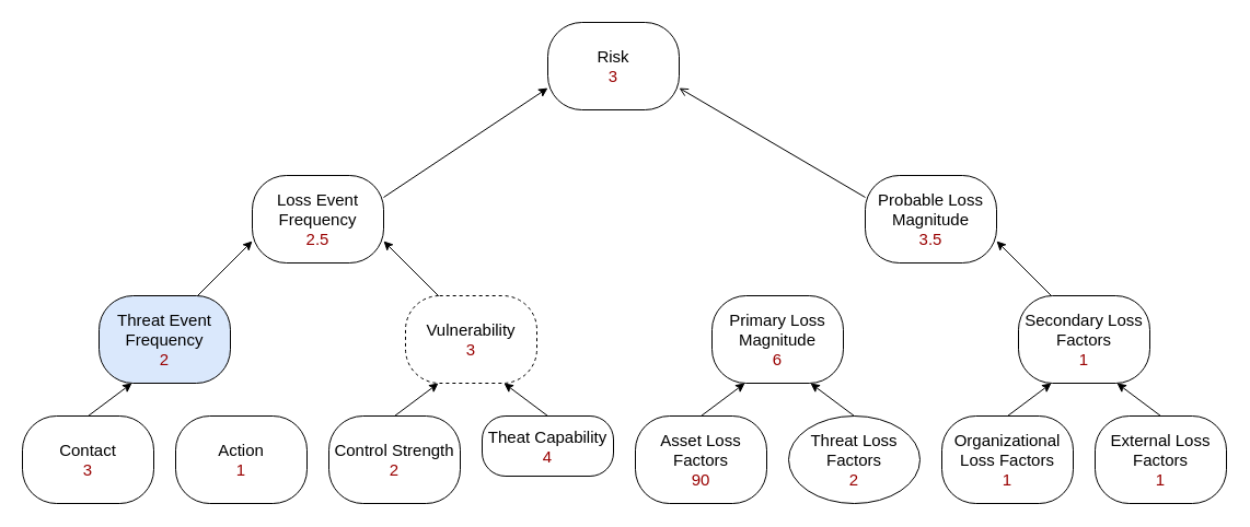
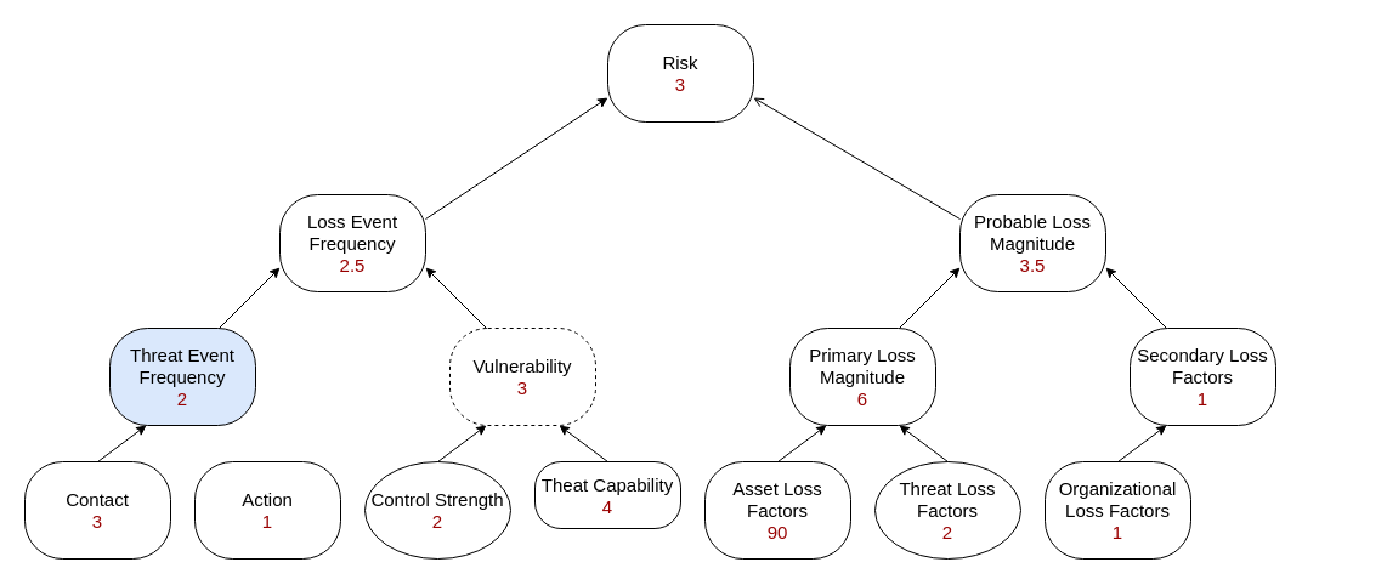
  <mxCell id="0" />
  <mxCell id="1" parent="0" />
  <mxCell id="2" value="&lt;font style=&quot;font-size: 15px&quot;&gt;Risk&lt;br&gt;&lt;font color=&quot;#990000&quot;&gt;3&lt;/font&gt;&lt;br&gt;&lt;/font&gt;" style="rounded=1;whiteSpace=wrap;html=1;arcSize=39;" parent="1" vertex="1"><mxGeometry x="500" y="20" width="120" height="80" as="geometry" /></mxCell>
  <mxCell id="3" value="&lt;font style=&quot;font-size: 15px&quot;&gt;Loss Event Frequency&lt;br&gt;&lt;font color=&quot;#990000&quot;&gt;2.5&lt;/font&gt;&lt;br&gt;&lt;/font&gt;" style="rounded=1;whiteSpace=wrap;html=1;arcSize=39;" parent="1" vertex="1"><mxGeometry x="230" y="160" width="120" height="80" as="geometry" /></mxCell>
  <mxCell id="4" value="&lt;font style=&quot;font-size: 15px&quot;&gt;Threat Event Frequency&lt;br&gt;&lt;font color=&quot;#990000&quot;&gt;2&lt;/font&gt;&lt;br&gt;&lt;/font&gt;" style="rounded=1;whiteSpace=wrap;html=1;arcSize=39;fillColor=#dae8fc;" parent="1" vertex="1"><mxGeometry x="90" y="270" width="120" height="80" as="geometry" /></mxCell>
  <mxCell id="5" value="&lt;font style=&quot;font-size: 15px&quot;&gt;Action&lt;br&gt;&lt;font color=&quot;#990000&quot;&gt;1&lt;/font&gt;&lt;br&gt;&lt;/font&gt;" style="rounded=1;whiteSpace=wrap;html=1;arcSize=39;" parent="1" vertex="1"><mxGeometry x="160" y="380" width="120" height="80" as="geometry" /></mxCell>
  <mxCell id="6" value="&lt;font style=&quot;font-size: 15px&quot;&gt;Contact&lt;br&gt;&lt;font color=&quot;#990000&quot;&gt;3&lt;/font&gt;&lt;br&gt;&lt;/font&gt;" style="rounded=1;whiteSpace=wrap;html=1;arcSize=39;" parent="1" vertex="1"><mxGeometry x="20" y="380" width="120" height="80" as="geometry" /></mxCell>
  <mxCell id="7" value="&lt;font style=&quot;font-size: 15px&quot;&gt;Vulnerability&lt;br&gt;&lt;font color=&quot;#990000&quot;&gt;3&lt;/font&gt;&lt;br&gt;&lt;/font&gt;" style="rounded=1;whiteSpace=wrap;html=1;arcSize=39;dashed=1;" parent="1" vertex="1"><mxGeometry x="370" y="270" width="120" height="80" as="geometry" /></mxCell>
  <mxCell id="8" value="&lt;font style=&quot;font-size: 15px&quot;&gt;Theat Capability&lt;br&gt;&lt;font color=&quot;#990000&quot;&gt;4&lt;/font&gt;&lt;br&gt;&lt;/font&gt;" style="rounded=1;whiteSpace=wrap;html=1;arcSize=39;" parent="1" vertex="1"><mxGeometry x="440" y="380" width="120" height="55" as="geometry" /></mxCell>
- <mxCell id="9" value="&lt;font style=&quot;font-size: 15px&quot;&gt;Control Strength&lt;br&gt;&lt;font color=&quot;#990000&quot;&gt;2&lt;/font&gt;&lt;br&gt;&lt;/font&gt;" style="rounded=1;whiteSpace=wrap;html=1;arcSize=39;" parent="1" vertex="1"><mxGeometry x="300" y="380" width="120" height="80" as="geometry" /></mxCell>
+ <mxCell id="9" value="&lt;font style=&quot;font-size: 15px&quot;&gt;Control Strength&lt;br&gt;&lt;font color=&quot;#990000&quot;&gt;2&lt;/font&gt;&lt;br&gt;&lt;/font&gt;" style="ellipse;whiteSpace=wrap;html=1;arcSize=39;" parent="1" vertex="1"><mxGeometry x="300" y="380" width="120" height="80" as="geometry" /></mxCell>
  <mxCell id="10" value="" style="endArrow=classic;html=1;fontColor=#FF3333;entryX=0.25;entryY=1;entryDx=0;entryDy=0;exitX=0.5;exitY=0;exitDx=0;exitDy=0;" parent="1" source="6" target="4" edge="1"><mxGeometry width="50" height="50" relative="1" as="geometry"><mxPoint x="20" y="530" as="sourcePoint" /><mxPoint x="70" y="480" as="targetPoint" /></mxGeometry></mxCell>
  <mxCell id="11" value="" style="endArrow=classic;html=1;fontColor=#FF3333;entryX=0.75;entryY=1;entryDx=0;entryDy=0;exitX=0.5;exitY=0;exitDx=0;exitDy=0;" parent="1" source="8" target="7" edge="1"><mxGeometry width="50" height="50" relative="1" as="geometry"><mxPoint x="230" y="390" as="sourcePoint" /><mxPoint x="190" y="360" as="targetPoint" /></mxGeometry></mxCell>
  <mxCell id="12" value="" style="endArrow=classic;html=1;fontColor=#FF3333;entryX=0.25;entryY=1;entryDx=0;entryDy=0;exitX=0.5;exitY=0;exitDx=0;exitDy=0;" parent="1" source="9" target="7" edge="1"><mxGeometry width="50" height="50" relative="1" as="geometry"><mxPoint x="240" y="400" as="sourcePoint" /><mxPoint x="200" y="370" as="targetPoint" /></mxGeometry></mxCell>
  <mxCell id="13" value="" style="endArrow=classic;html=1;fontColor=#FF3333;entryX=0;entryY=0.75;entryDx=0;entryDy=0;exitX=0.75;exitY=0;exitDx=0;exitDy=0;" parent="1" source="4" target="3" edge="1"><mxGeometry width="50" height="50" relative="1" as="geometry"><mxPoint x="180" y="280" as="sourcePoint" /><mxPoint x="210" y="380" as="targetPoint" /></mxGeometry></mxCell>
  <mxCell id="14" value="" style="endArrow=classic;html=1;fontColor=#FF3333;entryX=1;entryY=0.75;entryDx=0;entryDy=0;exitX=0.25;exitY=0;exitDx=0;exitDy=0;" parent="1" source="7" target="3" edge="1"><mxGeometry width="50" height="50" relative="1" as="geometry"><mxPoint x="260" y="420" as="sourcePoint" /><mxPoint x="220" y="390" as="targetPoint" /></mxGeometry></mxCell>
  <mxCell id="15" value="" style="endArrow=classic;html=1;fontColor=#FF3333;entryX=0;entryY=0.75;entryDx=0;entryDy=0;exitX=1;exitY=0.25;exitDx=0;exitDy=0;" parent="1" source="3" target="2" edge="1"><mxGeometry width="50" height="50" relative="1" as="geometry"><mxPoint x="410" y="280" as="sourcePoint" /><mxPoint x="360" y="230" as="targetPoint" /></mxGeometry></mxCell>
  <mxCell id="16" value="&lt;font style=&quot;font-size: 15px&quot;&gt;Probable Loss Magnitude&lt;br&gt;&lt;font color=&quot;#990000&quot;&gt;3.5&lt;/font&gt;&lt;br&gt;&lt;/font&gt;" style="rounded=1;whiteSpace=wrap;html=1;arcSize=39;" parent="1" vertex="1"><mxGeometry x="790" y="160" width="120" height="80" as="geometry" /></mxCell>
  <mxCell id="17" value="&lt;span style=&quot;font-size: 15px&quot;&gt;Primary Loss Magnitude&lt;br&gt;&lt;/span&gt;&lt;span style=&quot;color: rgb(153 , 0 , 0) ; font-size: 15px&quot;&gt;6&lt;/span&gt;&lt;span style=&quot;font-size: 15px&quot;&gt;&lt;br&gt;&lt;/span&gt;" style="rounded=1;whiteSpace=wrap;html=1;arcSize=39;" parent="1" vertex="1"><mxGeometry x="650" y="270" width="120" height="80" as="geometry" /></mxCell>
  <mxCell id="18" value="&lt;font style=&quot;font-size: 15px&quot;&gt;Threat Loss Factors&lt;br&gt;&lt;font color=&quot;#990000&quot;&gt;2&lt;/font&gt;&lt;br&gt;&lt;/font&gt;" style="ellipse;whiteSpace=wrap;html=1;arcSize=39;" parent="1" vertex="1"><mxGeometry x="720" y="380" width="120" height="80" as="geometry" /></mxCell>
  <mxCell id="19" value="&lt;font style=&quot;font-size: 15px&quot;&gt;Asset Loss Factors&lt;br&gt;&lt;font color=&quot;#990000&quot;&gt;90&lt;/font&gt;&lt;br&gt;&lt;/font&gt;" style="rounded=1;whiteSpace=wrap;html=1;arcSize=39;" parent="1" vertex="1"><mxGeometry x="580" y="380" width="120" height="80" as="geometry" /></mxCell>
  <mxCell id="20" value="&lt;font style=&quot;font-size: 15px&quot;&gt;Secondary Loss Factors&lt;br&gt;&lt;font color=&quot;#990000&quot;&gt;1&lt;/font&gt;&lt;br&gt;&lt;/font&gt;" style="rounded=1;whiteSpace=wrap;html=1;arcSize=39;" parent="1" vertex="1"><mxGeometry x="930" y="270" width="120" height="80" as="geometry" /></mxCell>
- <mxCell id="21" value="&lt;font style=&quot;font-size: 15px&quot;&gt;External Loss Factors&lt;br&gt;&lt;font color=&quot;#990000&quot;&gt;1&lt;/font&gt;&lt;br&gt;&lt;/font&gt;" style="rounded=1;whiteSpace=wrap;html=1;arcSize=39;" parent="1" vertex="1"><mxGeometry x="1000" y="380" width="120" height="80" as="geometry" /></mxCell>
  <mxCell id="22" value="&lt;font style=&quot;font-size: 15px&quot;&gt;Organizational Loss Factors&lt;br&gt;&lt;font color=&quot;#990000&quot;&gt;1&lt;/font&gt;&lt;br&gt;&lt;/font&gt;" style="rounded=1;whiteSpace=wrap;html=1;arcSize=39;" parent="1" vertex="1"><mxGeometry x="860" y="380" width="120" height="80" as="geometry" /></mxCell>
  <mxCell id="23" value="" style="endArrow=classic;html=1;fontColor=#FF3333;entryX=0.25;entryY=1;entryDx=0;entryDy=0;exitX=0.5;exitY=0;exitDx=0;exitDy=0;" parent="1" source="19" target="17" edge="1"><mxGeometry width="50" height="50" relative="1" as="geometry"><mxPoint x="580" y="530" as="sourcePoint" /><mxPoint x="630" y="480" as="targetPoint" /></mxGeometry></mxCell>
  <mxCell id="24" value="" style="endArrow=classic;html=1;fontColor=#FF3333;entryX=0.75;entryY=1;entryDx=0;entryDy=0;exitX=0.5;exitY=0;exitDx=0;exitDy=0;" parent="1" source="18" target="17" edge="1"><mxGeometry width="50" height="50" relative="1" as="geometry"><mxPoint x="650" y="390" as="sourcePoint" /><mxPoint x="690" y="360" as="targetPoint" /></mxGeometry></mxCell>
- <mxCell id="25" value="" style="endArrow=classic;html=1;fontColor=#FF3333;entryX=0.75;entryY=1;entryDx=0;entryDy=0;exitX=0.5;exitY=0;exitDx=0;exitDy=0;" parent="1" source="21" target="20" edge="1"><mxGeometry width="50" height="50" relative="1" as="geometry"><mxPoint x="790" y="390" as="sourcePoint" /><mxPoint x="750" y="360" as="targetPoint" /></mxGeometry></mxCell>
  <mxCell id="26" value="" style="endArrow=classic;html=1;fontColor=#FF3333;entryX=0.25;entryY=1;entryDx=0;entryDy=0;exitX=0.5;exitY=0;exitDx=0;exitDy=0;" parent="1" source="22" target="20" edge="1"><mxGeometry width="50" height="50" relative="1" as="geometry"><mxPoint x="800" y="400" as="sourcePoint" /><mxPoint x="760" y="370" as="targetPoint" /></mxGeometry></mxCell>
+ <mxCell id="27" value="" style="endArrow=classic;html=1;fontColor=#FF3333;entryX=0;entryY=0.75;entryDx=0;entryDy=0;exitX=0.75;exitY=0;exitDx=0;exitDy=0;" parent="1" source="17" target="16" edge="1"><mxGeometry width="50" height="50" relative="1" as="geometry"><mxPoint x="740" y="280" as="sourcePoint" /><mxPoint x="770" y="380" as="targetPoint" /></mxGeometry></mxCell>
  <mxCell id="28" value="" style="endArrow=classic;html=1;fontColor=#FF3333;entryX=1;entryY=0.75;entryDx=0;entryDy=0;exitX=0.25;exitY=0;exitDx=0;exitDy=0;" parent="1" source="20" target="16" edge="1"><mxGeometry width="50" height="50" relative="1" as="geometry"><mxPoint x="820" y="420" as="sourcePoint" /><mxPoint x="780" y="390" as="targetPoint" /></mxGeometry></mxCell>
  <mxCell id="29" value="" style="endArrow=open;html=1;fontColor=#FF3333;exitX=0;exitY=0.25;exitDx=0;exitDy=0;entryX=1;entryY=0.75;entryDx=0;entryDy=0;" parent="1" source="16" target="2" edge="1"><mxGeometry width="50" height="50" relative="1" as="geometry"><mxPoint x="360" y="190" as="sourcePoint" /><mxPoint x="620" y="87" as="targetPoint" /></mxGeometry></mxCell>
